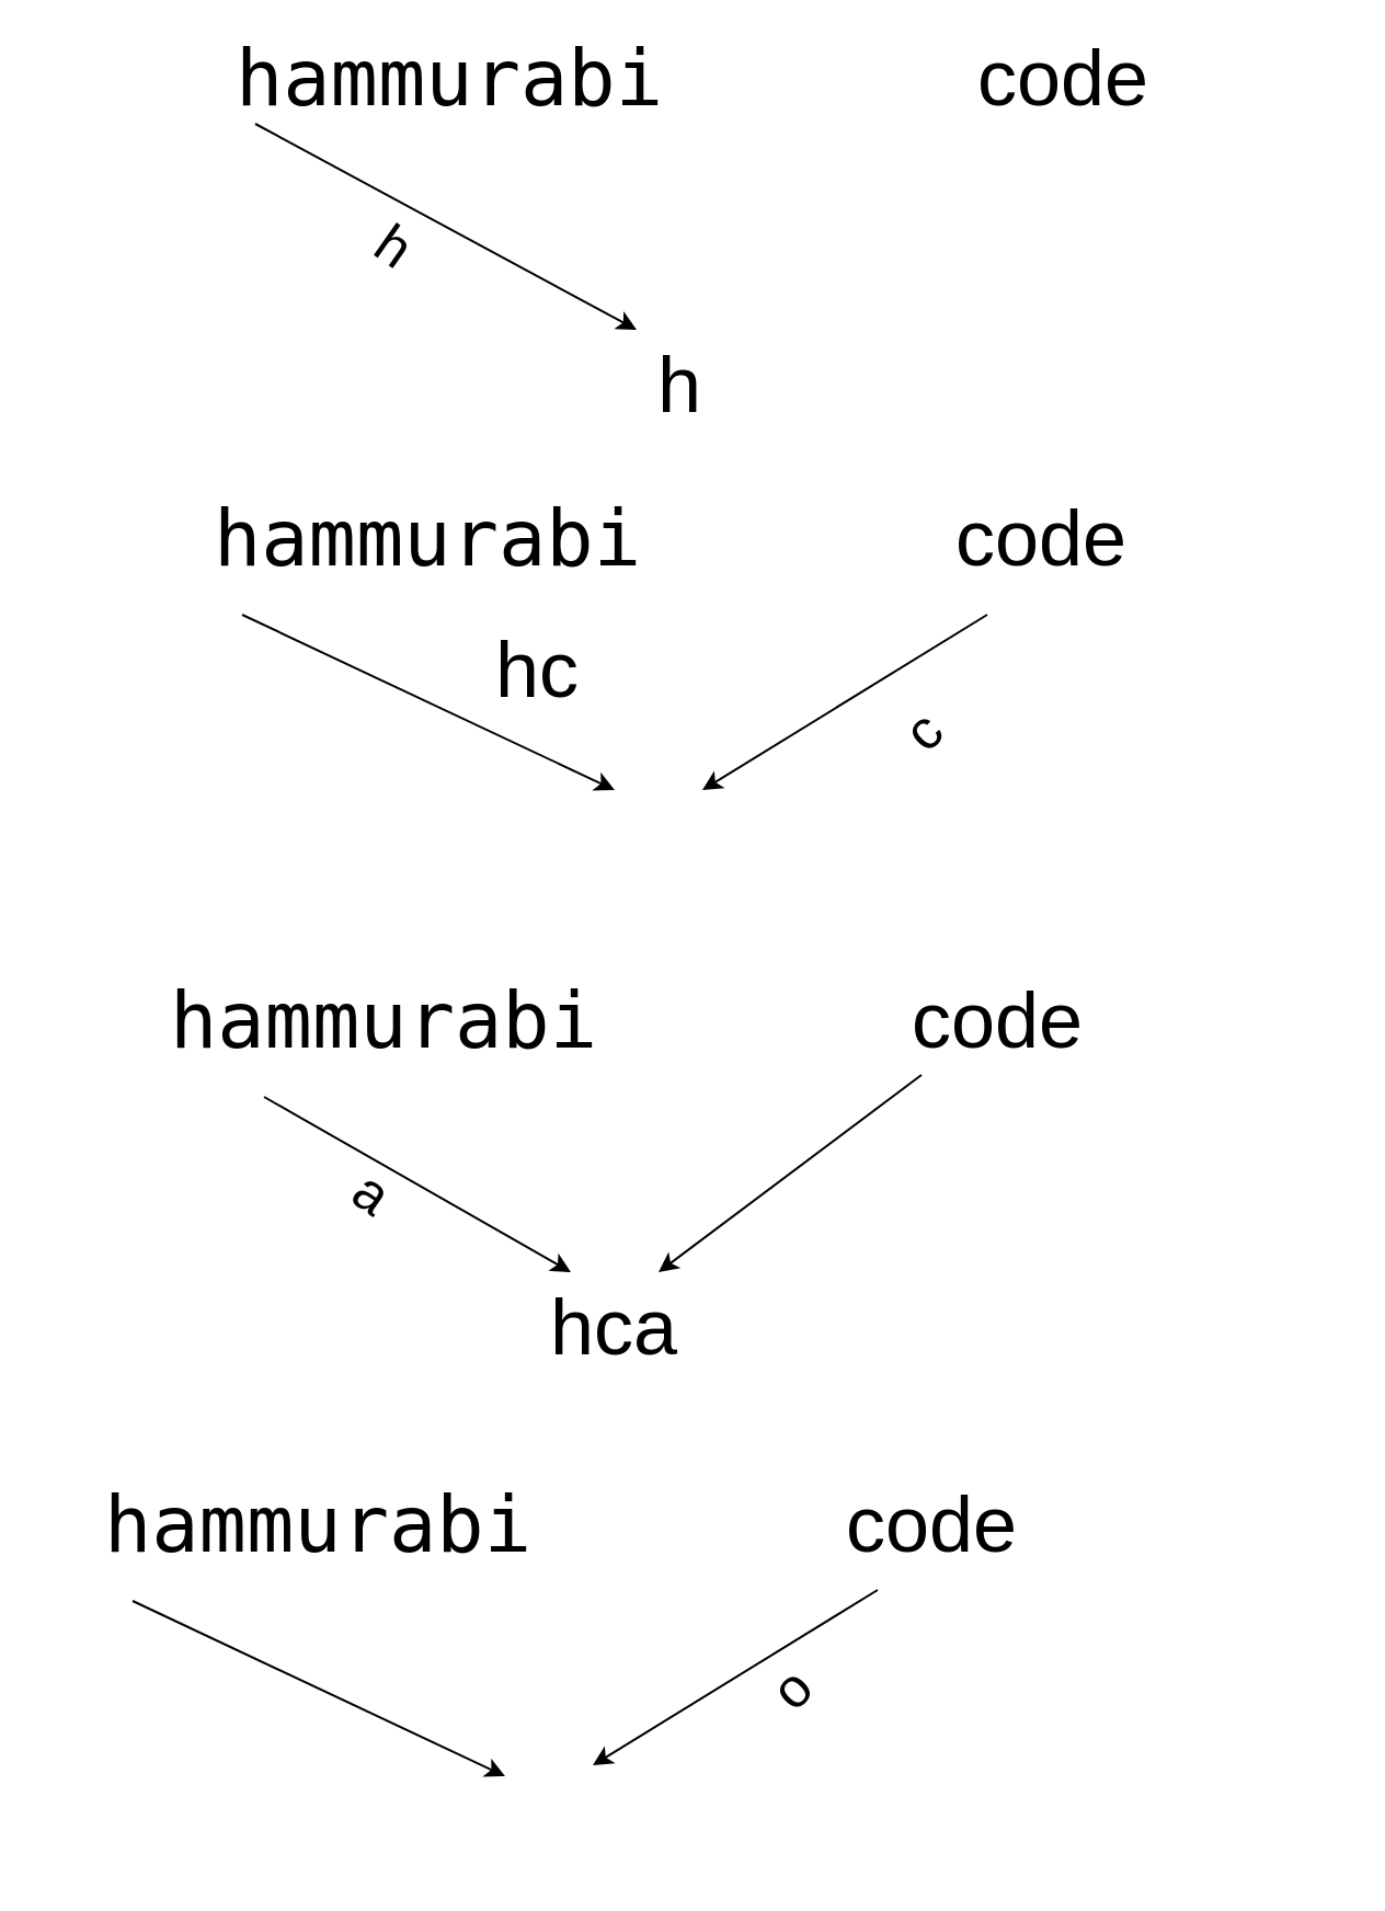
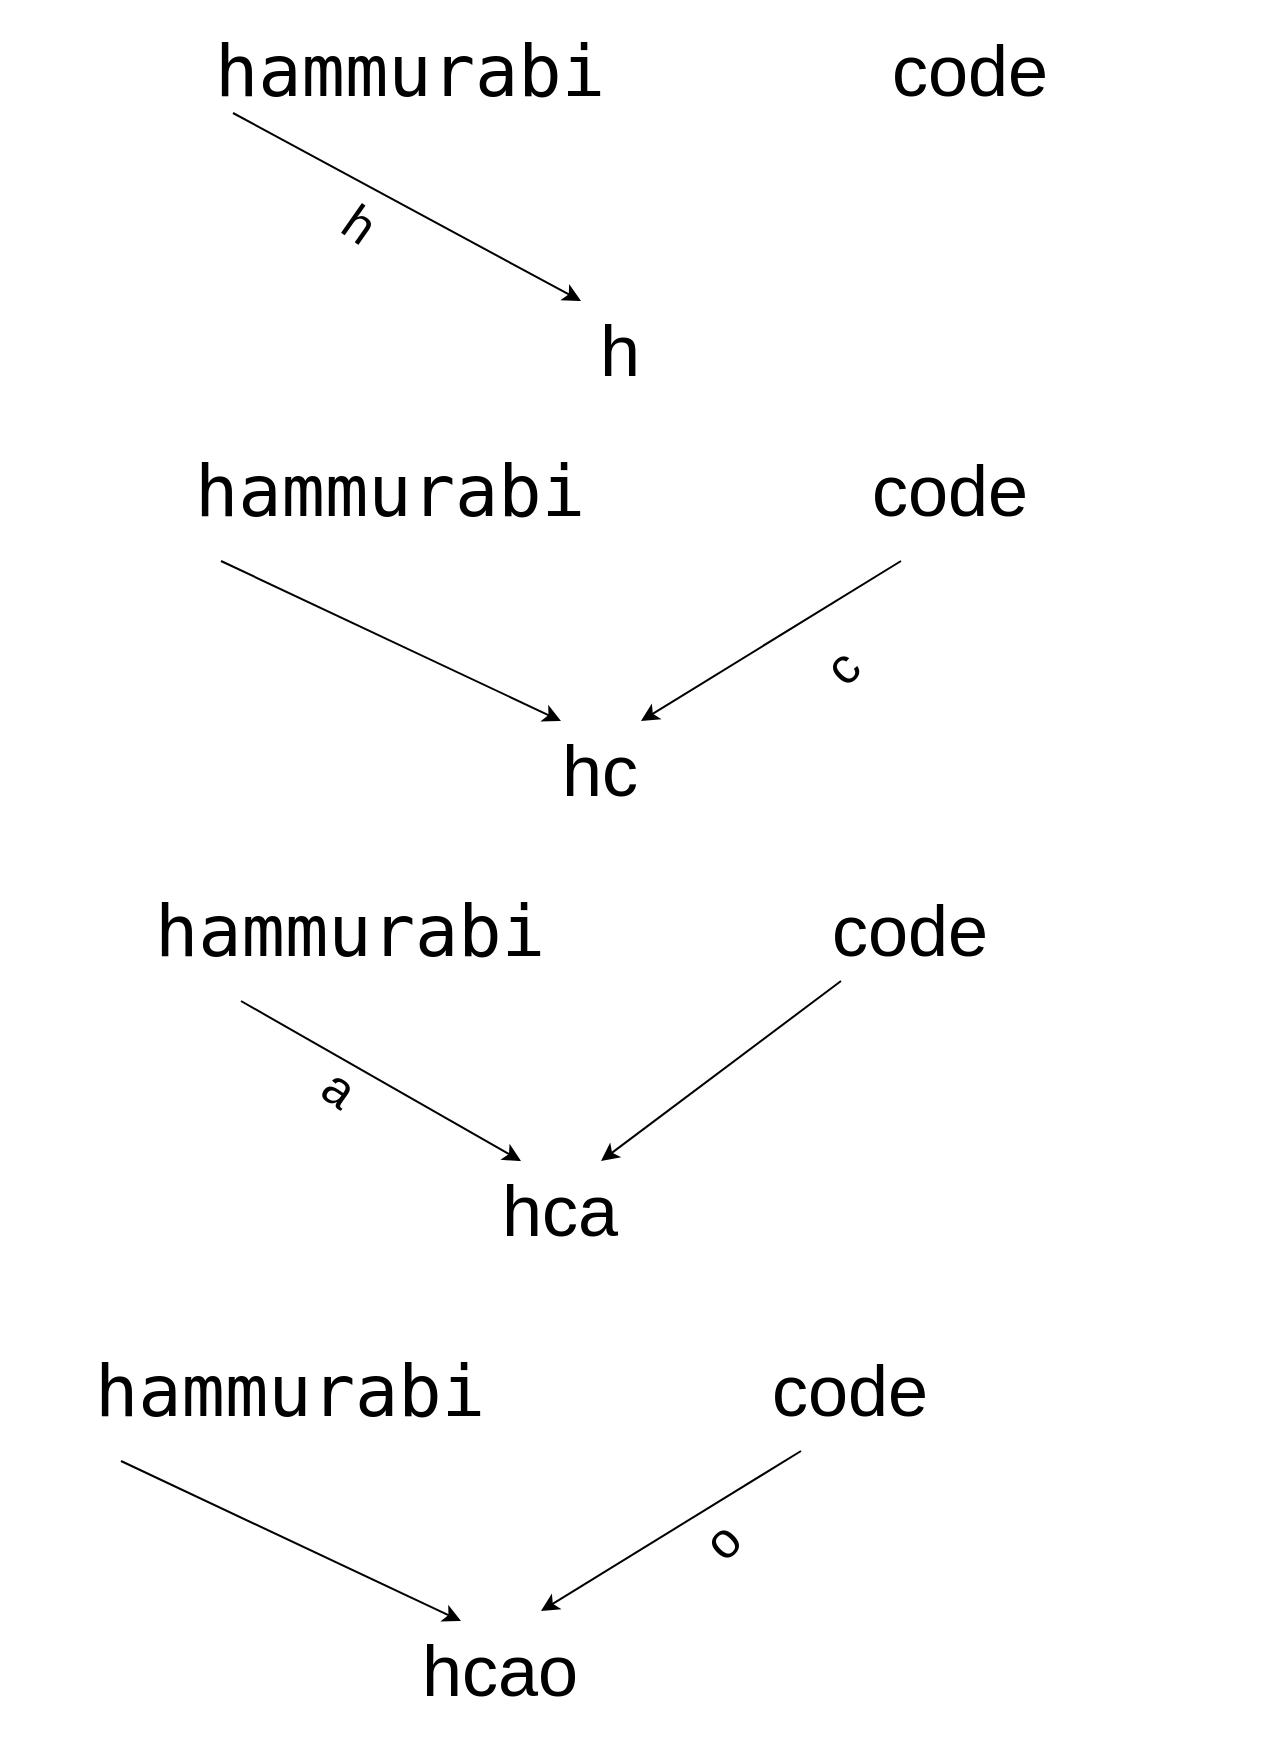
  <mxCell id="0" />
  <mxCell id="1" parent="0" />
  <mxCell id="2" value="" style="group" vertex="1" connectable="0" parent="1"><mxGeometry x="80" y="20" width="530" height="170" as="geometry" /></mxCell>
  <mxCell id="3" value="&lt;font style=&quot;font-size: 36px;&quot;&gt;code&lt;/font&gt;" style="text;html=1;strokeColor=none;fillColor=none;align=center;verticalAlign=middle;whiteSpace=wrap;rounded=0;" vertex="1" parent="2"><mxGeometry x="280" width="250" height="30" as="geometry" /></mxCell>
  <mxCell id="4" value="&lt;p data-pm-slice=&quot;1 1 []&quot;&gt;&lt;code&gt;&lt;font style=&quot;font-size: 36px;&quot;&gt;hammurabi&lt;/font&gt;&lt;/code&gt;&lt;/p&gt;" style="text;html=1;strokeColor=none;fillColor=none;align=center;verticalAlign=middle;whiteSpace=wrap;rounded=0;" vertex="1" parent="2"><mxGeometry width="250" height="30" as="geometry" /></mxCell>
  <mxCell id="5" value="" style="endArrow=classic;html=1;rounded=0;exitX=0.144;exitY=1.2;exitDx=0;exitDy=0;exitPerimeter=0;" edge="1" parent="2" source="4"><mxGeometry width="50" height="50" relative="1" as="geometry"><mxPoint x="40" y="50" as="sourcePoint" /><mxPoint x="210" y="130" as="targetPoint" /></mxGeometry></mxCell>
  <mxCell id="6" value="&lt;font style=&quot;font-size: 25px;&quot;&gt;h&lt;/font&gt;" style="edgeLabel;html=1;align=center;verticalAlign=middle;resizable=0;points=[];rotation=35;" vertex="1" connectable="0" parent="5"><mxGeometry x="0.28" y="1" relative="1" as="geometry"><mxPoint x="-48" y="-5" as="offset" /></mxGeometry></mxCell>
  <mxCell id="7" value="&lt;font style=&quot;font-size: 36px;&quot;&gt;h&lt;/font&gt;" style="text;html=1;strokeColor=none;fillColor=none;align=center;verticalAlign=middle;whiteSpace=wrap;rounded=0;" vertex="1" parent="2"><mxGeometry x="200" y="140" width="60" height="30" as="geometry" /></mxCell>
  <mxCell id="8" value="" style="group" vertex="1" connectable="0" parent="1"><mxGeometry x="70" y="230" width="530" height="170" as="geometry" /></mxCell>
  <mxCell id="9" value="" style="group" vertex="1" connectable="0" parent="8"><mxGeometry width="530" height="170" as="geometry" /></mxCell>
  <mxCell id="10" value="&lt;font style=&quot;font-size: 36px;&quot;&gt;code&lt;/font&gt;" style="text;html=1;strokeColor=none;fillColor=none;align=center;verticalAlign=middle;whiteSpace=wrap;rounded=0;" vertex="1" parent="9"><mxGeometry x="280" width="250" height="30" as="geometry" /></mxCell>
  <mxCell id="11" value="&lt;p data-pm-slice=&quot;1 1 []&quot;&gt;&lt;code&gt;&lt;font style=&quot;font-size: 36px;&quot;&gt;hammurabi&lt;/font&gt;&lt;/code&gt;&lt;/p&gt;" style="text;html=1;strokeColor=none;fillColor=none;align=center;verticalAlign=middle;whiteSpace=wrap;rounded=0;" vertex="1" parent="9"><mxGeometry width="250" height="30" as="geometry" /></mxCell>
  <mxCell id="12" value="" style="endArrow=classic;html=1;rounded=0;" edge="1" parent="9"><mxGeometry width="50" height="50" relative="1" as="geometry"><mxPoint x="40" y="50" as="sourcePoint" /><mxPoint x="210" y="130" as="targetPoint" /></mxGeometry></mxCell>
- <mxCell id="13" value="&lt;font style=&quot;font-size: 36px;&quot;&gt;hc&lt;/font&gt;" style="text;html=1;strokeColor=none;fillColor=none;align=center;verticalAlign=middle;whiteSpace=wrap;rounded=0;" vertex="1" parent="9"><mxGeometry x="145" y="60" width="60" height="30" as="geometry" /></mxCell>
+ <mxCell id="13" value="&lt;font style=&quot;font-size: 36px;&quot;&gt;hc&lt;/font&gt;" style="text;html=1;strokeColor=none;fillColor=none;align=center;verticalAlign=middle;whiteSpace=wrap;rounded=0;" vertex="1" parent="9"><mxGeometry x="200" y="140" width="60" height="30" as="geometry" /></mxCell>
  <mxCell id="14" value="" style="endArrow=classic;html=1;rounded=0;" edge="1" parent="8"><mxGeometry width="50" height="50" relative="1" as="geometry"><mxPoint x="380" y="50" as="sourcePoint" /><mxPoint x="250" y="130" as="targetPoint" /></mxGeometry></mxCell>
  <mxCell id="15" value="&lt;font style=&quot;font-size: 25px;&quot;&gt;c&lt;/font&gt;" style="text;html=1;align=center;verticalAlign=middle;resizable=0;points=[];autosize=1;strokeColor=none;fillColor=none;rotation=-45;" vertex="1" parent="8"><mxGeometry x="330" y="83" width="40" height="40" as="geometry" /></mxCell>
  <mxCell id="16" value="" style="group" vertex="1" connectable="0" parent="1"><mxGeometry x="40" y="440" width="530" height="170" as="geometry" /></mxCell>
  <mxCell id="17" value="" style="endArrow=classic;html=1;rounded=0;" edge="1" parent="16"><mxGeometry width="50" height="50" relative="1" as="geometry"><mxPoint x="380" y="50" as="sourcePoint" /><mxPoint x="260" y="140" as="targetPoint" /></mxGeometry></mxCell>
  <mxCell id="18" value="" style="group" vertex="1" connectable="0" parent="1"><mxGeometry x="50" y="450" width="530" height="170" as="geometry" /></mxCell>
  <mxCell id="19" value="&lt;font style=&quot;font-size: 36px;&quot;&gt;code&lt;/font&gt;" style="text;html=1;strokeColor=none;fillColor=none;align=center;verticalAlign=middle;whiteSpace=wrap;rounded=0;" vertex="1" parent="18"><mxGeometry x="280" width="250" height="30" as="geometry" /></mxCell>
  <mxCell id="20" value="&lt;p data-pm-slice=&quot;1 1 []&quot;&gt;&lt;code&gt;&lt;font style=&quot;font-size: 36px;&quot;&gt;hammurabi&lt;/font&gt;&lt;/code&gt;&lt;/p&gt;" style="text;html=1;strokeColor=none;fillColor=none;align=center;verticalAlign=middle;whiteSpace=wrap;rounded=0;" vertex="1" parent="18"><mxGeometry width="250" height="30" as="geometry" /></mxCell>
  <mxCell id="21" value="" style="endArrow=classic;html=1;rounded=0;" edge="1" parent="18"><mxGeometry width="50" height="50" relative="1" as="geometry"><mxPoint x="70" y="50" as="sourcePoint" /><mxPoint x="210" y="130" as="targetPoint" /></mxGeometry></mxCell>
  <mxCell id="22" value="&lt;font style=&quot;font-size: 36px;&quot;&gt;hca&lt;/font&gt;" style="text;html=1;strokeColor=none;fillColor=none;align=center;verticalAlign=middle;whiteSpace=wrap;rounded=0;" vertex="1" parent="18"><mxGeometry x="200" y="140" width="60" height="30" as="geometry" /></mxCell>
  <mxCell id="23" value="&lt;font style=&quot;font-size: 25px;&quot;&gt;a&lt;/font&gt;" style="text;html=1;align=center;verticalAlign=middle;resizable=0;points=[];autosize=1;strokeColor=none;fillColor=none;rotation=35;" vertex="1" parent="1"><mxGeometry x="150" y="523" width="40" height="40" as="geometry" /></mxCell>
  <mxCell id="24" value="" style="group" vertex="1" connectable="0" parent="1"><mxGeometry x="20" y="680" width="530" height="170" as="geometry" /></mxCell>
  <mxCell id="25" value="&lt;font style=&quot;font-size: 36px;&quot;&gt;code&lt;/font&gt;" style="text;html=1;strokeColor=none;fillColor=none;align=center;verticalAlign=middle;whiteSpace=wrap;rounded=0;" vertex="1" parent="24"><mxGeometry x="280" width="250" height="30" as="geometry" /></mxCell>
  <mxCell id="26" value="&lt;p data-pm-slice=&quot;1 1 []&quot;&gt;&lt;code&gt;&lt;font style=&quot;font-size: 36px;&quot;&gt;hammurabi&lt;/font&gt;&lt;/code&gt;&lt;/p&gt;" style="text;html=1;strokeColor=none;fillColor=none;align=center;verticalAlign=middle;whiteSpace=wrap;rounded=0;" vertex="1" parent="24"><mxGeometry width="250" height="30" as="geometry" /></mxCell>
  <mxCell id="27" value="" style="endArrow=classic;html=1;rounded=0;" edge="1" parent="24"><mxGeometry width="50" height="50" relative="1" as="geometry"><mxPoint x="40" y="50" as="sourcePoint" /><mxPoint x="210" y="130" as="targetPoint" /></mxGeometry></mxCell>
+ <mxCell id="28" value="&lt;font style=&quot;font-size: 36px;&quot;&gt;hcao&lt;/font&gt;" style="text;html=1;strokeColor=none;fillColor=none;align=center;verticalAlign=middle;whiteSpace=wrap;rounded=0;" vertex="1" parent="24"><mxGeometry x="200" y="140" width="60" height="30" as="geometry" /></mxCell>
  <mxCell id="29" value="" style="endArrow=classic;html=1;rounded=0;" edge="1" parent="24"><mxGeometry width="50" height="50" relative="1" as="geometry"><mxPoint x="380" y="45" as="sourcePoint" /><mxPoint x="250" y="125" as="targetPoint" /></mxGeometry></mxCell>
  <mxCell id="30" value="&lt;font style=&quot;font-size: 25px;&quot;&gt;o&lt;/font&gt;" style="text;html=1;align=center;verticalAlign=middle;resizable=0;points=[];autosize=1;strokeColor=none;fillColor=none;rotation=-45;" vertex="1" parent="24"><mxGeometry x="320" y="70" width="40" height="40" as="geometry" /></mxCell>
